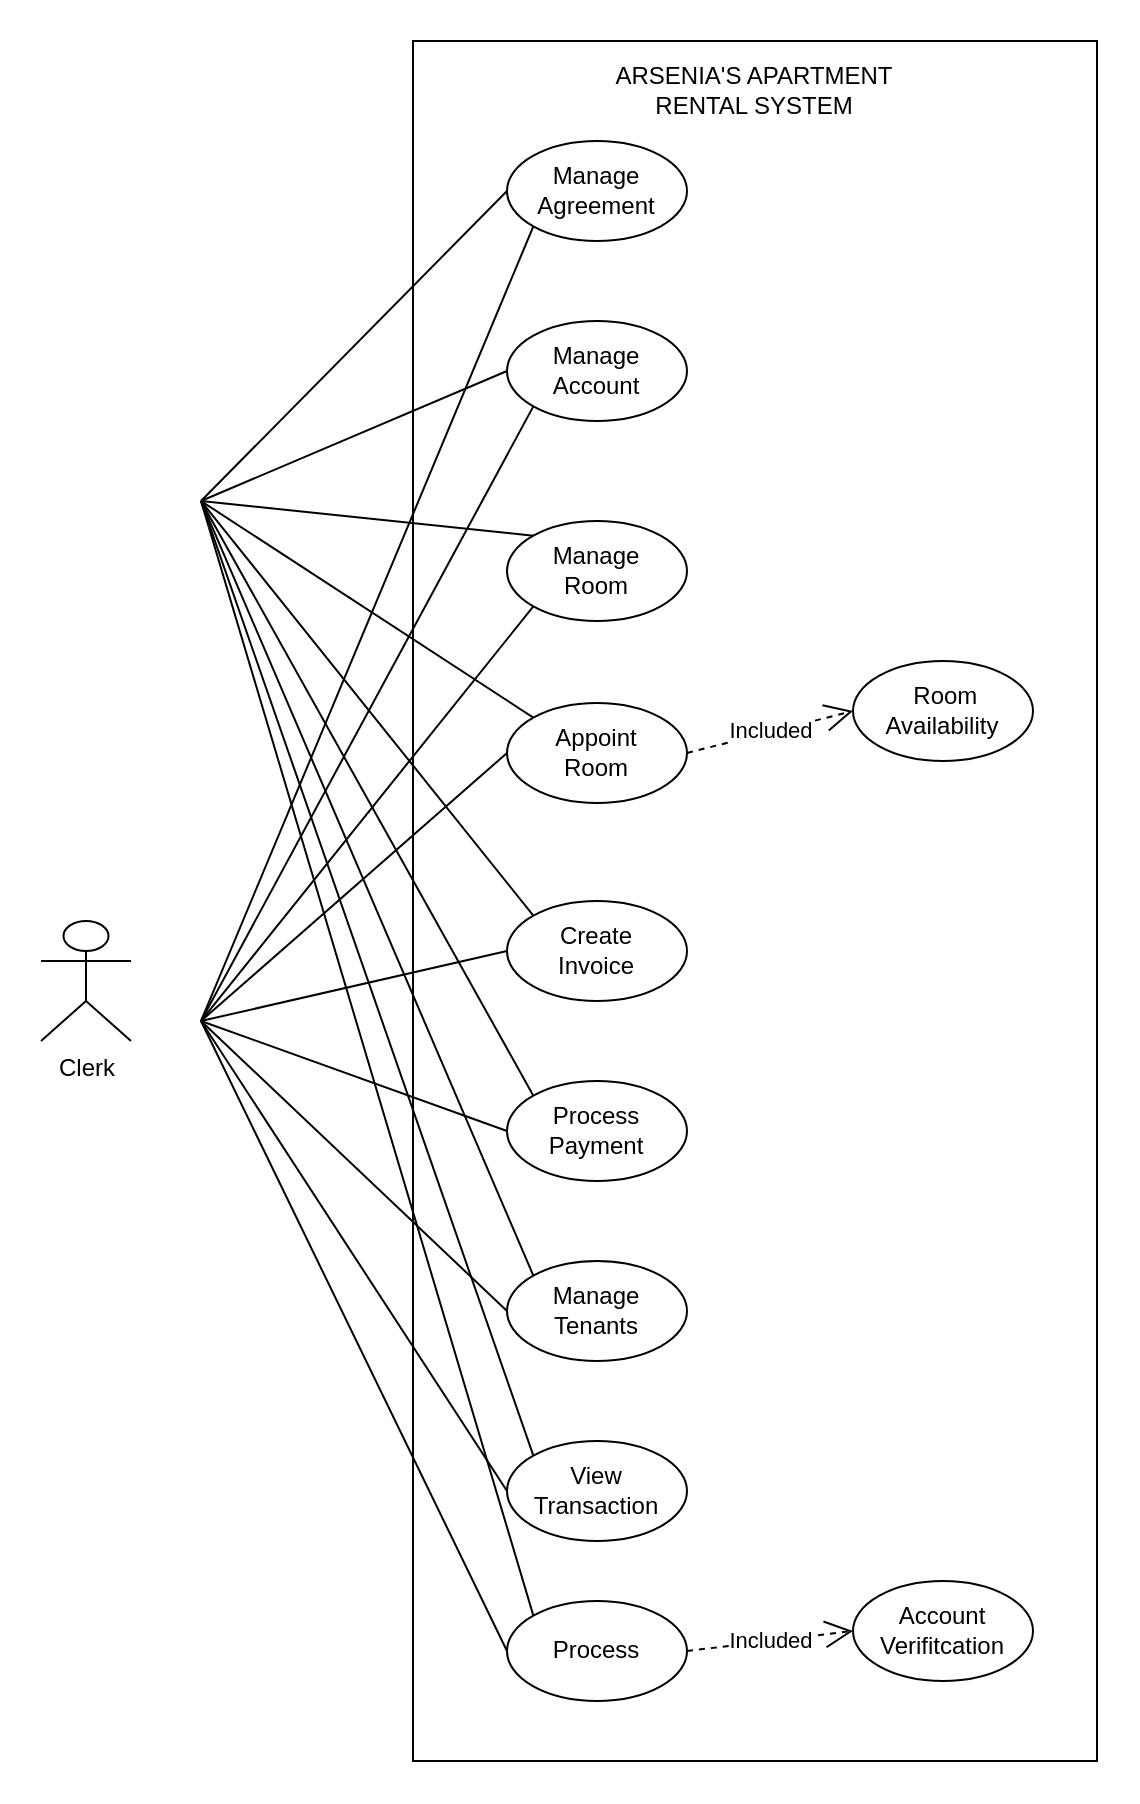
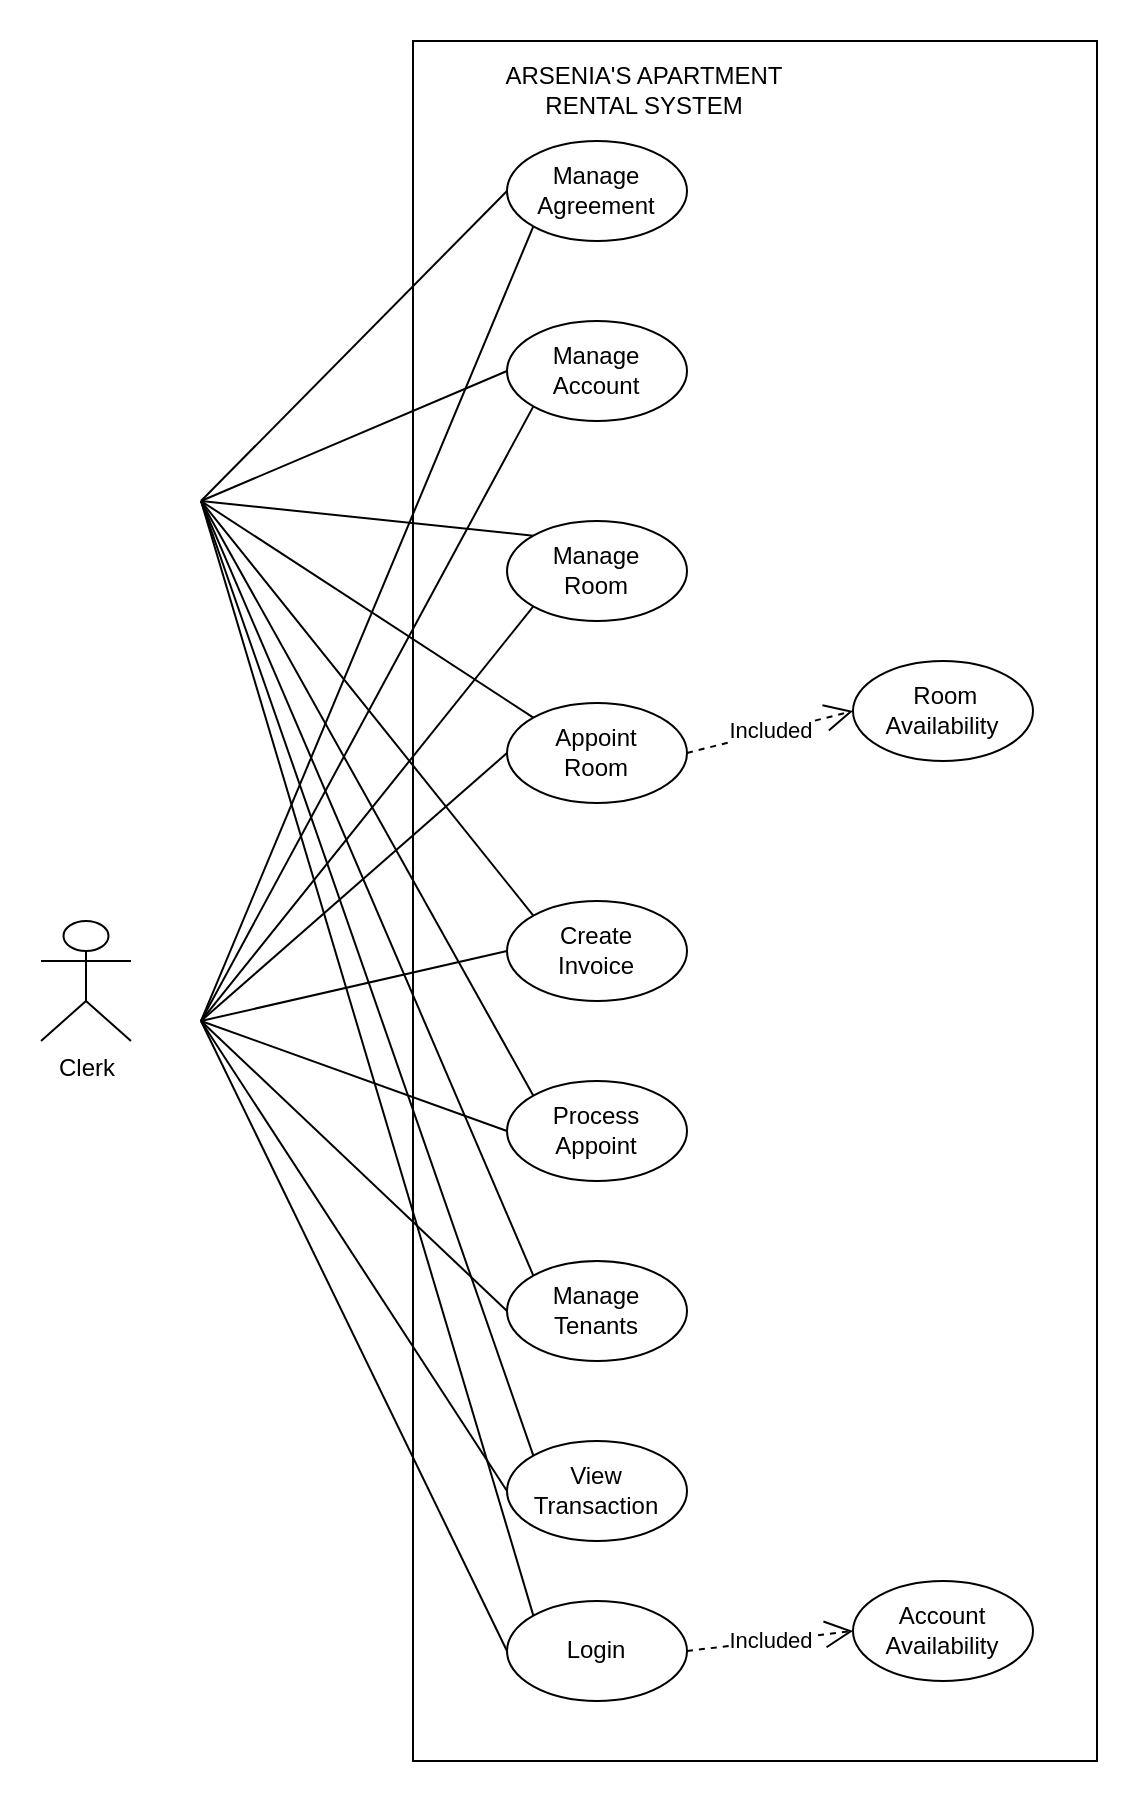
  <mxCell id="0" />
  <mxCell id="1" parent="0" />
  <mxCell id="2" value="" style="rounded=0;whiteSpace=wrap;html=1;" parent="1" vertex="1"><mxGeometry x="206" y="20" width="342" height="860" as="geometry" /></mxCell>
  <mxCell id="3" value="Clerk" style="shape=umlActor;verticalLabelPosition=bottom;verticalAlign=top;html=1;outlineConnect=0;" parent="1" vertex="1"><mxGeometry x="20" y="460" width="45" height="60" as="geometry" /></mxCell>
  <mxCell id="4" value="" style="ellipse;whiteSpace=wrap;html=1;" parent="1" vertex="1"><mxGeometry x="253" y="720" width="90" height="50" as="geometry" /></mxCell>
  <mxCell id="5" value="View Transaction" style="text;html=1;align=center;verticalAlign=middle;whiteSpace=wrap;rounded=0;" parent="1" vertex="1"><mxGeometry x="268" y="730" width="60" height="30" as="geometry" /></mxCell>
  <mxCell id="6" value="" style="ellipse;whiteSpace=wrap;html=1;" parent="1" vertex="1"><mxGeometry x="253" y="351" width="90" height="50" as="geometry" /></mxCell>
  <mxCell id="7" value="Appoint Room" style="text;html=1;align=center;verticalAlign=middle;whiteSpace=wrap;rounded=0;" parent="1" vertex="1"><mxGeometry x="268" y="361" width="60" height="30" as="geometry" /></mxCell>
  <mxCell id="8" value="" style="ellipse;whiteSpace=wrap;html=1;" parent="1" vertex="1"><mxGeometry x="253" y="450" width="90" height="50" as="geometry" /></mxCell>
  <mxCell id="9" value="Create Invoice" style="text;html=1;align=center;verticalAlign=middle;whiteSpace=wrap;rounded=0;" parent="1" vertex="1"><mxGeometry x="268" y="460" width="60" height="30" as="geometry" /></mxCell>
  <mxCell id="10" value="" style="ellipse;whiteSpace=wrap;html=1;" parent="1" vertex="1"><mxGeometry x="253" y="630" width="90" height="50" as="geometry" /></mxCell>
  <mxCell id="11" value="Manage Tenants" style="text;html=1;align=center;verticalAlign=middle;whiteSpace=wrap;rounded=0;" parent="1" vertex="1"><mxGeometry x="268" y="640" width="60" height="30" as="geometry" /></mxCell>
  <mxCell id="12" value="" style="ellipse;whiteSpace=wrap;html=1;" parent="1" vertex="1"><mxGeometry x="253" y="800" width="90" height="50" as="geometry" /></mxCell>
- <mxCell id="13" value="Process" style="text;html=1;align=center;verticalAlign=middle;whiteSpace=wrap;rounded=0;" parent="1" vertex="1"><mxGeometry x="268" y="810" width="60" height="30" as="geometry" /></mxCell>
+ <mxCell id="13" value="Login" style="text;html=1;align=center;verticalAlign=middle;whiteSpace=wrap;rounded=0;" parent="1" vertex="1"><mxGeometry x="268" y="810" width="60" height="30" as="geometry" /></mxCell>
  <mxCell id="14" value="" style="ellipse;whiteSpace=wrap;html=1;" parent="1" vertex="1"><mxGeometry x="426" y="330" width="90" height="50" as="geometry" /></mxCell>
  <mxCell id="15" value="&amp;nbsp;Room Availability" style="text;html=1;align=center;verticalAlign=middle;whiteSpace=wrap;rounded=0;" parent="1" vertex="1"><mxGeometry x="441" y="340" width="60" height="30" as="geometry" /></mxCell>
  <mxCell id="16" value="" style="ellipse;whiteSpace=wrap;html=1;" parent="1" vertex="1"><mxGeometry x="426" y="790" width="90" height="50" as="geometry" /></mxCell>
- <mxCell id="17" value="Account Verifitcation" style="text;html=1;align=center;verticalAlign=middle;whiteSpace=wrap;rounded=0;" parent="1" vertex="1"><mxGeometry x="441" y="800" width="60" height="30" as="geometry" /></mxCell>
+ <mxCell id="17" value="Account Availability" style="text;html=1;align=center;verticalAlign=middle;whiteSpace=wrap;rounded=0;" parent="1" vertex="1"><mxGeometry x="441" y="800" width="60" height="30" as="geometry" /></mxCell>
  <mxCell id="18" value="Included" style="endArrow=open;endSize=12;dashed=1;html=1;rounded=0;entryX=0;entryY=0.5;entryDx=0;entryDy=0;exitX=1;exitY=0.5;exitDx=0;exitDy=0;" parent="1" source="6" edge="1" target="14"><mxGeometry width="160" relative="1" as="geometry"><mxPoint x="233" y="450" as="sourcePoint" /><mxPoint x="363" y="385" as="targetPoint" /></mxGeometry></mxCell>
  <mxCell id="19" value="Included" style="endArrow=open;endSize=12;dashed=1;html=1;rounded=0;entryX=0;entryY=0.5;entryDx=0;entryDy=0;exitX=1;exitY=0.5;exitDx=0;exitDy=0;" parent="1" source="12" edge="1" target="16"><mxGeometry x="0.001" width="160" relative="1" as="geometry"><mxPoint x="312" y="885" as="sourcePoint" /><mxPoint x="372" y="850" as="targetPoint" /><mxPoint as="offset" /></mxGeometry></mxCell>
- <mxCell id="20" value="ARSENIA'S APARTMENT RENTAL SYSTEM" style="text;html=1;align=center;verticalAlign=middle;whiteSpace=wrap;rounded=0;" parent="1" vertex="1"><mxGeometry x="282" y="30" width="190" height="30" as="geometry" /></mxCell>
+ <mxCell id="20" value="ARSENIA'S APARTMENT RENTAL SYSTEM" style="text;html=1;align=center;verticalAlign=middle;whiteSpace=wrap;rounded=0;" parent="1" vertex="1"><mxGeometry x="227" y="30" width="190" height="30" as="geometry" /></mxCell>
  <mxCell id="21" value="" style="ellipse;whiteSpace=wrap;html=1;" parent="1" vertex="1"><mxGeometry x="253" y="540" width="90" height="50" as="geometry" /></mxCell>
- <mxCell id="22" value="Process Payment" style="text;html=1;align=center;verticalAlign=middle;whiteSpace=wrap;rounded=0;" parent="1" vertex="1"><mxGeometry x="268" y="550" width="60" height="30" as="geometry" /></mxCell>
+ <mxCell id="22" value="Process Appoint" style="text;html=1;align=center;verticalAlign=middle;whiteSpace=wrap;rounded=0;" parent="1" vertex="1"><mxGeometry x="268" y="550" width="60" height="30" as="geometry" /></mxCell>
  <mxCell id="23" value="" style="ellipse;whiteSpace=wrap;html=1;" parent="1" vertex="1"><mxGeometry x="253" y="260" width="90" height="50" as="geometry" /></mxCell>
  <mxCell id="24" value="Manage Room" style="text;html=1;align=center;verticalAlign=middle;whiteSpace=wrap;rounded=0;" parent="1" vertex="1"><mxGeometry x="268" y="270" width="60" height="30" as="geometry" /></mxCell>
  <mxCell id="25" value="" style="ellipse;whiteSpace=wrap;html=1;" parent="1" vertex="1"><mxGeometry x="253" y="160" width="90" height="50" as="geometry" /></mxCell>
  <mxCell id="26" value="Manage Account" style="text;html=1;align=center;verticalAlign=middle;whiteSpace=wrap;rounded=0;" parent="1" vertex="1"><mxGeometry x="268" y="170" width="60" height="30" as="geometry" /></mxCell>
  <mxCell id="27" value="" style="ellipse;whiteSpace=wrap;html=1;" vertex="1" parent="1"><mxGeometry x="253" y="70" width="90" height="50" as="geometry" /></mxCell>
  <mxCell id="28" value="Manage Agreement" style="text;html=1;align=center;verticalAlign=middle;whiteSpace=wrap;rounded=0;" vertex="1" parent="1"><mxGeometry x="268" y="80" width="60" height="30" as="geometry" /></mxCell>
  <mxCell id="29" value="" style="endArrow=none;html=1;rounded=0;entryX=0;entryY=0.5;entryDx=0;entryDy=0;" edge="1" parent="1" target="27"><mxGeometry width="50" height="50" relative="1" as="geometry"><mxPoint x="100" y="250" as="sourcePoint" /><mxPoint x="310" y="380" as="targetPoint" /></mxGeometry></mxCell>
  <mxCell id="30" value="" style="endArrow=none;html=1;rounded=0;entryX=0;entryY=0.5;entryDx=0;entryDy=0;" edge="1" parent="1" target="25"><mxGeometry width="50" height="50" relative="1" as="geometry"><mxPoint x="100" y="250" as="sourcePoint" /><mxPoint x="230" y="179" as="targetPoint" /></mxGeometry></mxCell>
  <mxCell id="31" value="" style="endArrow=none;html=1;rounded=0;entryX=0;entryY=0;entryDx=0;entryDy=0;" edge="1" parent="1" target="23"><mxGeometry width="50" height="50" relative="1" as="geometry"><mxPoint x="100" y="250" as="sourcePoint" /><mxPoint x="231" y="253" as="targetPoint" /></mxGeometry></mxCell>
  <mxCell id="32" value="" style="endArrow=none;html=1;rounded=0;entryX=0;entryY=0;entryDx=0;entryDy=0;" edge="1" parent="1" target="6"><mxGeometry width="50" height="50" relative="1" as="geometry"><mxPoint x="100" y="250" as="sourcePoint" /><mxPoint x="244" y="305" as="targetPoint" /></mxGeometry></mxCell>
  <mxCell id="33" value="" style="endArrow=none;html=1;rounded=0;entryX=0;entryY=0;entryDx=0;entryDy=0;" edge="1" parent="1" target="8"><mxGeometry width="50" height="50" relative="1" as="geometry"><mxPoint x="100" y="250" as="sourcePoint" /><mxPoint x="248" y="385" as="targetPoint" /></mxGeometry></mxCell>
  <mxCell id="34" value="" style="endArrow=none;html=1;rounded=0;entryX=0;entryY=0;entryDx=0;entryDy=0;" edge="1" parent="1" target="21"><mxGeometry width="50" height="50" relative="1" as="geometry"><mxPoint x="100" y="250" as="sourcePoint" /><mxPoint x="249" y="445" as="targetPoint" /></mxGeometry></mxCell>
  <mxCell id="35" value="" style="endArrow=none;html=1;rounded=0;entryX=0;entryY=0;entryDx=0;entryDy=0;" edge="1" parent="1" target="10"><mxGeometry width="50" height="50" relative="1" as="geometry"><mxPoint x="100" y="250" as="sourcePoint" /><mxPoint x="248" y="509" as="targetPoint" /></mxGeometry></mxCell>
  <mxCell id="36" value="" style="endArrow=none;html=1;rounded=0;entryX=0;entryY=0;entryDx=0;entryDy=0;" edge="1" parent="1" target="4"><mxGeometry width="50" height="50" relative="1" as="geometry"><mxPoint x="100" y="250" as="sourcePoint" /><mxPoint x="248" y="574" as="targetPoint" /></mxGeometry></mxCell>
  <mxCell id="37" value="" style="endArrow=none;html=1;rounded=0;entryX=0;entryY=0;entryDx=0;entryDy=0;" edge="1" parent="1" target="12"><mxGeometry width="50" height="50" relative="1" as="geometry"><mxPoint x="100" y="250" as="sourcePoint" /><mxPoint x="248" y="645" as="targetPoint" /></mxGeometry></mxCell>
  <mxCell id="38" value="" style="endArrow=none;html=1;rounded=0;entryX=0;entryY=0.5;entryDx=0;entryDy=0;" edge="1" parent="1" target="12"><mxGeometry width="50" height="50" relative="1" as="geometry"><mxPoint x="100" y="510" as="sourcePoint" /><mxPoint x="250" y="824" as="targetPoint" /></mxGeometry></mxCell>
  <mxCell id="39" value="" style="endArrow=none;html=1;rounded=0;entryX=0;entryY=0.5;entryDx=0;entryDy=0;" edge="1" parent="1" target="4"><mxGeometry width="50" height="50" relative="1" as="geometry"><mxPoint x="100" y="510" as="sourcePoint" /><mxPoint x="224" y="819" as="targetPoint" /></mxGeometry></mxCell>
  <mxCell id="40" value="" style="endArrow=none;html=1;rounded=0;entryX=0;entryY=0.5;entryDx=0;entryDy=0;" edge="1" parent="1" target="10"><mxGeometry width="50" height="50" relative="1" as="geometry"><mxPoint x="100" y="510" as="sourcePoint" /><mxPoint x="239" y="625" as="targetPoint" /></mxGeometry></mxCell>
  <mxCell id="41" value="" style="endArrow=none;html=1;rounded=0;entryX=0;entryY=0.5;entryDx=0;entryDy=0;" edge="1" parent="1" target="21"><mxGeometry width="50" height="50" relative="1" as="geometry"><mxPoint x="100" y="510" as="sourcePoint" /><mxPoint x="235" y="560" as="targetPoint" /></mxGeometry></mxCell>
  <mxCell id="42" value="" style="endArrow=none;html=1;rounded=0;entryX=0;entryY=0.5;entryDx=0;entryDy=0;" edge="1" parent="1" target="8"><mxGeometry width="50" height="50" relative="1" as="geometry"><mxPoint x="100" y="510" as="sourcePoint" /><mxPoint x="235" y="495" as="targetPoint" /></mxGeometry></mxCell>
  <mxCell id="43" value="" style="endArrow=none;html=1;rounded=0;entryX=0;entryY=0.5;entryDx=0;entryDy=0;" edge="1" parent="1" target="6"><mxGeometry width="50" height="50" relative="1" as="geometry"><mxPoint x="100" y="510" as="sourcePoint" /><mxPoint x="236" y="431" as="targetPoint" /></mxGeometry></mxCell>
  <mxCell id="44" value="" style="endArrow=none;html=1;rounded=0;entryX=0;entryY=1;entryDx=0;entryDy=0;" edge="1" parent="1" target="23"><mxGeometry width="50" height="50" relative="1" as="geometry"><mxPoint x="100" y="510" as="sourcePoint" /><mxPoint x="235" y="371" as="targetPoint" /></mxGeometry></mxCell>
  <mxCell id="45" value="" style="endArrow=none;html=1;rounded=0;entryX=0;entryY=1;entryDx=0;entryDy=0;" edge="1" parent="1" target="25"><mxGeometry width="50" height="50" relative="1" as="geometry"><mxPoint x="100" y="510" as="sourcePoint" /><mxPoint x="244" y="309" as="targetPoint" /></mxGeometry></mxCell>
  <mxCell id="46" value="" style="endArrow=none;html=1;rounded=0;entryX=0;entryY=1;entryDx=0;entryDy=0;" edge="1" parent="1" target="27"><mxGeometry width="50" height="50" relative="1" as="geometry"><mxPoint x="100" y="510" as="sourcePoint" /><mxPoint x="244" y="239" as="targetPoint" /></mxGeometry></mxCell>
